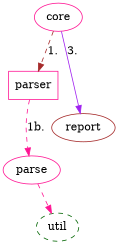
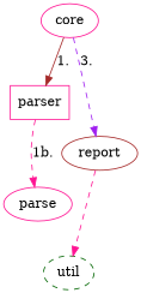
  digraph {
    node [color=deeppink]
    edge [color=deeppink]
    parser [shape=box]
    parse
    util [color=darkgreen style=dashed]
    core
    report [color=brown]
    parser -> parse [label="1b." style=dashed]
-   parse -> util [style=dashed]
-   core -> parser [color=brown label=1. style=dashed]
-   core -> report [color=purple label=3.]
+   report -> util [style=dashed]
+   core -> parser [color=brown label=1.]
+   core -> report [color=purple label=3. style=dashed]
  }
